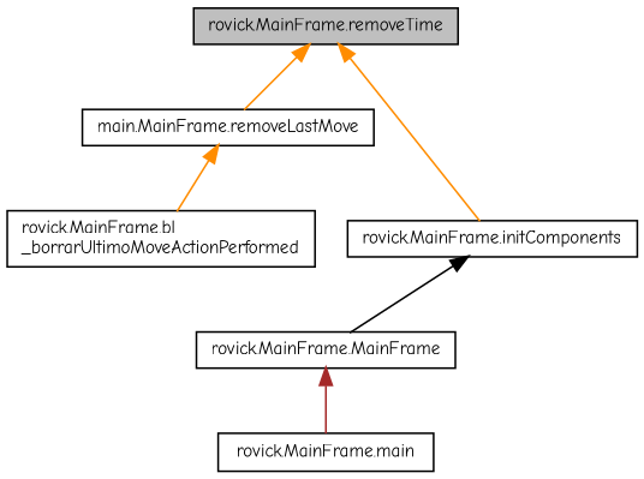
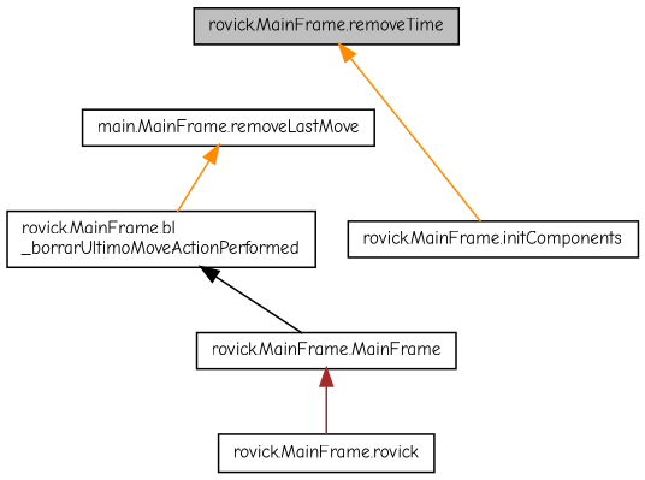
  digraph {
    fontname="Comic Neue"
    rankdir=TB
    node [color=black fillcolor=white fontname="Comic Neue" fontsize=10 shape=record style=filled]
    edge [color=darkorange dir=back fontname="Comic Neue" fontsize=10 labelfontname=Helvetica labelfontsize=10 style=solid]
    n1 [fillcolor=grey75 fontcolor=black height=0.2 label="rovick.MainFrame.removeTime" width=0.4]
    n2 [height=0.2 label="main.MainFrame.removeLastMove" width=0.4]
    n3 [height=0.2 label="rovick.MainFrame.initComponents" width=0.4]
    n4 [height=0.2 label="rovick.MainFrame.bl\l_borrarUltimoMoveActionPerformed" width=0.4]
    n5 [height=0.2 label="rovick.MainFrame.MainFrame" width=0.4]
-   n6 [height=0.2 label="rovick.MainFrame.main" width=0.4]
-   n1 -> n2
+   n6 [height=0.2 label="rovick.MainFrame.rovick" width=0.4]
    n1 -> n3
    n2 -> n4
-   n3 -> n5 [color=black]
+   n4 -> n5 [color=black]
    n5 -> n6 [color=brown]
  }
